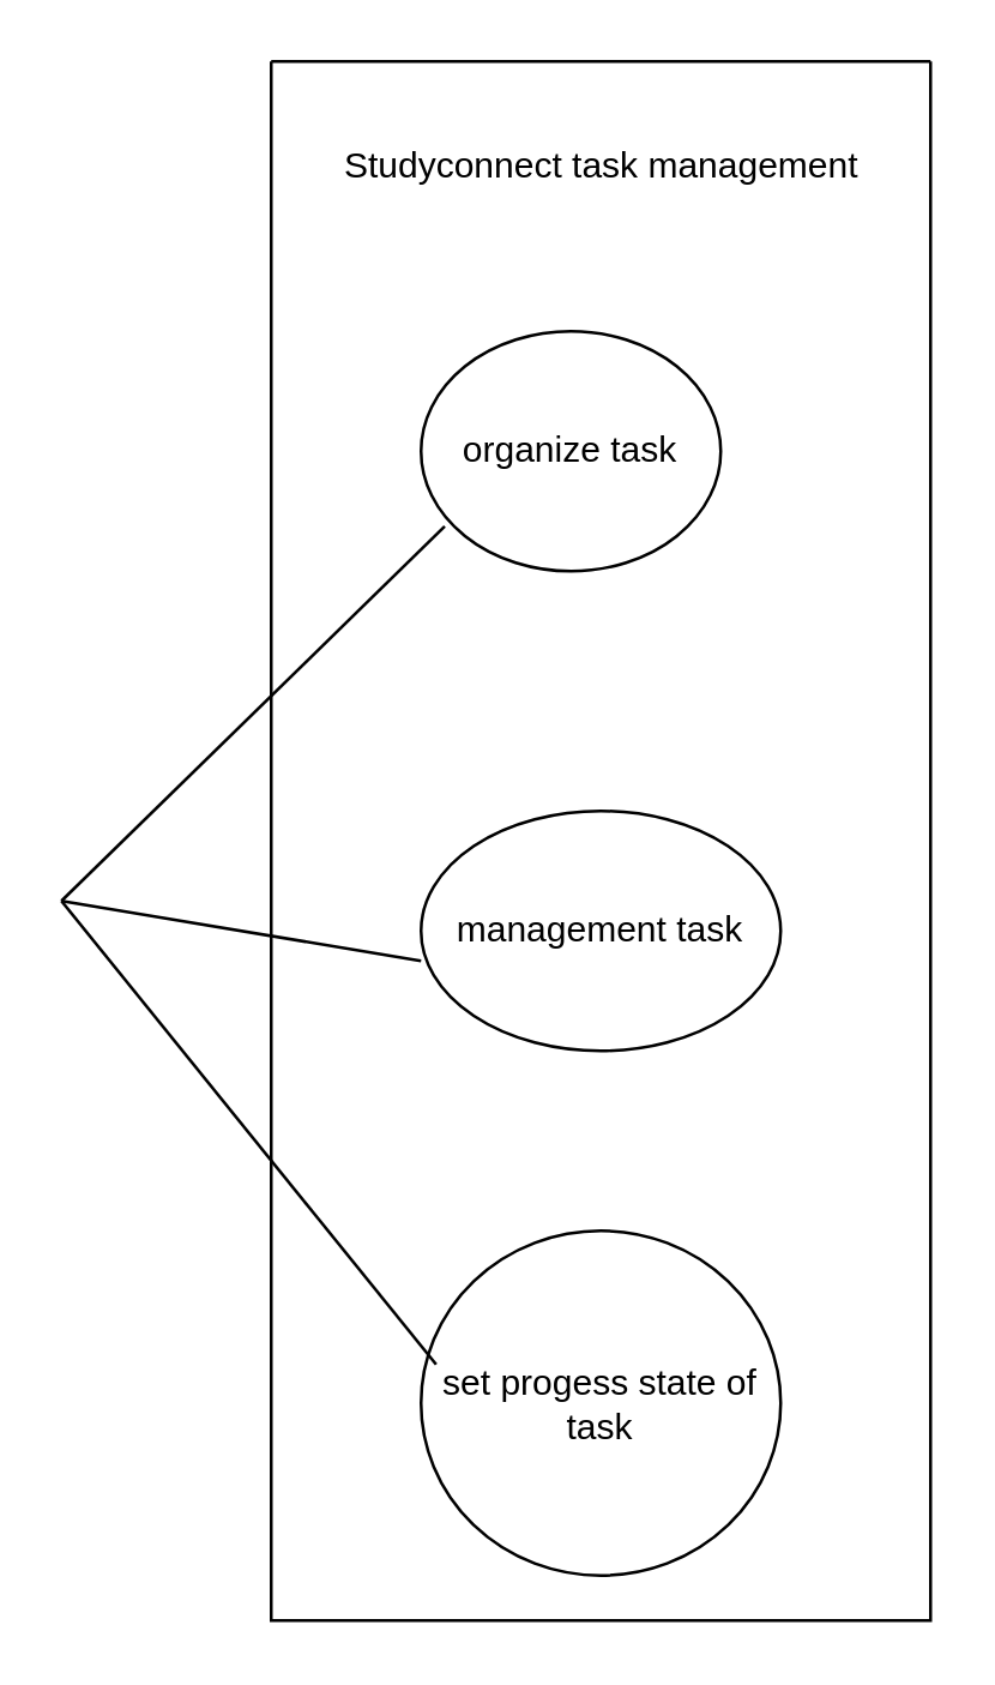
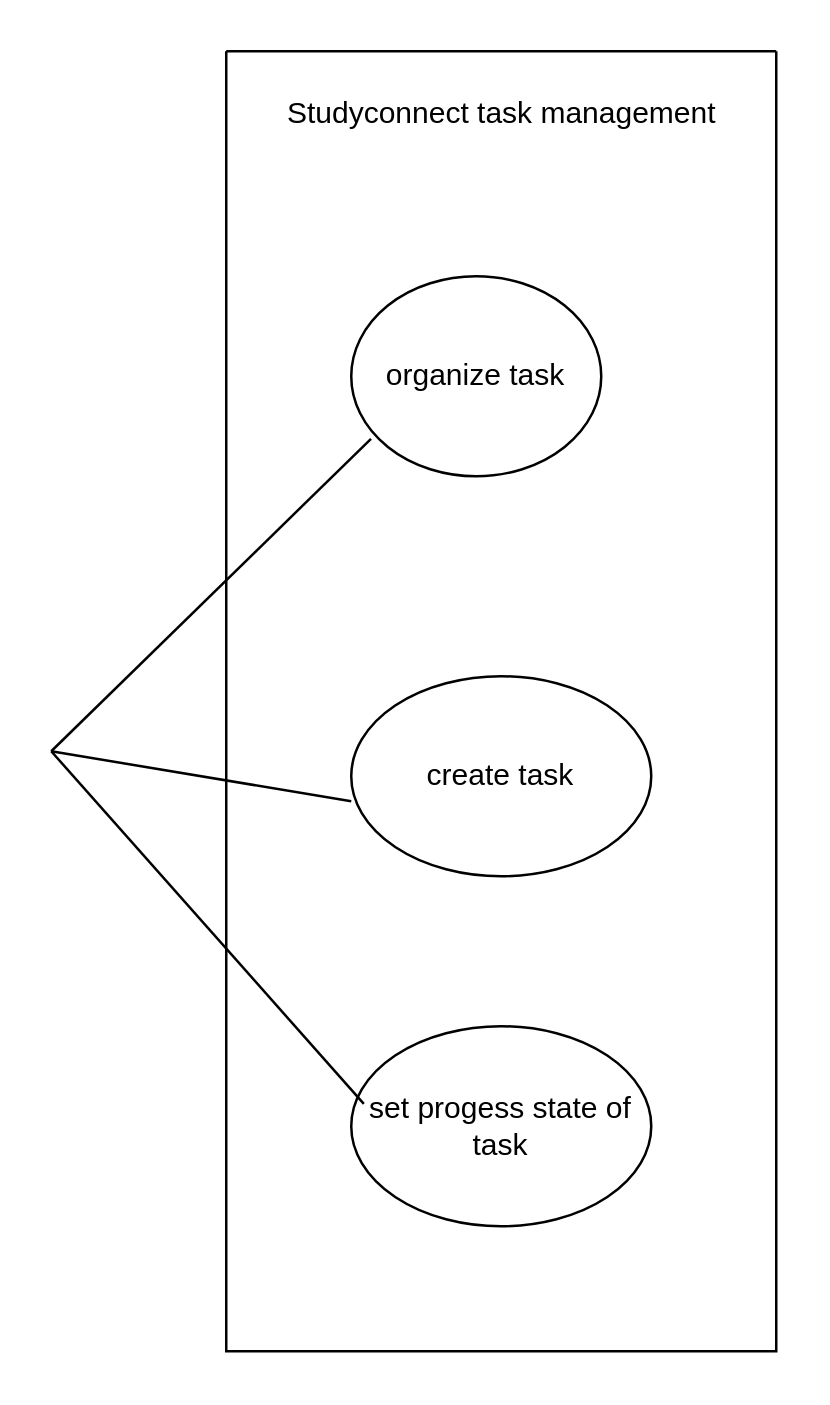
  <mxCell id="0" />
  <mxCell id="1" parent="0" />
- <mxCell id="2" value="management task" style="ellipse;whiteSpace=wrap;html=1;" vertex="1" parent="1"><mxGeometry x="140" y="270" width="120" height="80" as="geometry" /></mxCell>
+ <mxCell id="2" value="create task" style="ellipse;whiteSpace=wrap;html=1;" vertex="1" parent="1"><mxGeometry x="140" y="270" width="120" height="80" as="geometry" /></mxCell>
  <mxCell id="3" value="organize task" style="ellipse;whiteSpace=wrap;html=1;" vertex="1" parent="1"><mxGeometry x="140" y="110" width="100" height="80" as="geometry" /></mxCell>
- <mxCell id="4" value="set progess state of task" style="ellipse;whiteSpace=wrap;html=1;" vertex="1" parent="1"><mxGeometry x="140" y="410" width="120" height="115" as="geometry" /></mxCell>
+ <mxCell id="4" value="set progess state of task" style="ellipse;whiteSpace=wrap;html=1;" vertex="1" parent="1"><mxGeometry x="140" y="410" width="120" height="80" as="geometry" /></mxCell>
  <mxCell id="5" value="" style="swimlane;startSize=0;" vertex="1" parent="1"><mxGeometry x="90" y="20" width="220" height="520" as="geometry" /></mxCell>
- <mxCell id="6" value="Studyconnect task management" style="text;html=1;align=center;verticalAlign=middle;resizable=0;points=[];autosize=1;strokeColor=none;fillColor=none;" vertex="1" parent="5"><mxGeometry x="15" y="20" width="190" height="30" as="geometry" /></mxCell>
+ <mxCell id="6" value="Studyconnect task management" style="text;html=1;align=center;verticalAlign=middle;resizable=0;points=[];autosize=1;strokeColor=none;fillColor=none;" vertex="1" parent="5"><mxGeometry x="15" y="10" width="190" height="30" as="geometry" /></mxCell>
  <mxCell id="7" value="" style="endArrow=none;html=1;rounded=0;entryX=0.079;entryY=0.813;entryDx=0;entryDy=0;entryPerimeter=0;" edge="1" parent="1" target="3"><mxGeometry width="50" height="50" relative="1" as="geometry"><mxPoint x="20" y="300" as="sourcePoint" /><mxPoint x="70" y="250" as="targetPoint" /></mxGeometry></mxCell>
  <mxCell id="8" value="" style="endArrow=none;html=1;rounded=0;exitX=0.042;exitY=0.388;exitDx=0;exitDy=0;exitPerimeter=0;" edge="1" parent="1" source="4"><mxGeometry width="50" height="50" relative="1" as="geometry"><mxPoint x="-38" y="420" as="sourcePoint" /><mxPoint x="20" y="300" as="targetPoint" /></mxGeometry></mxCell>
  <mxCell id="9" value="" style="endArrow=none;html=1;rounded=0;entryX=0.017;entryY=0.65;entryDx=0;entryDy=0;entryPerimeter=0;" edge="1" parent="1"><mxGeometry width="50" height="50" relative="1" as="geometry"><mxPoint x="20" y="300" as="sourcePoint" /><mxPoint x="140" y="320" as="targetPoint" /></mxGeometry></mxCell>
